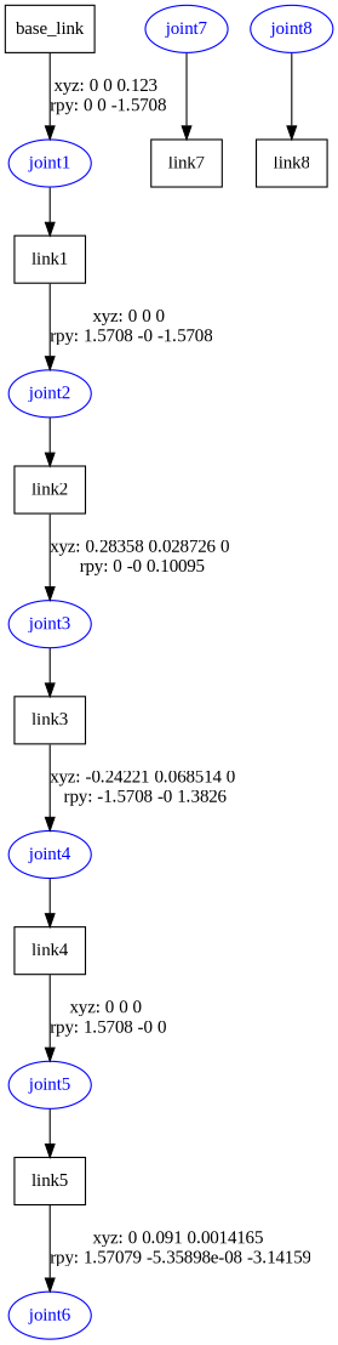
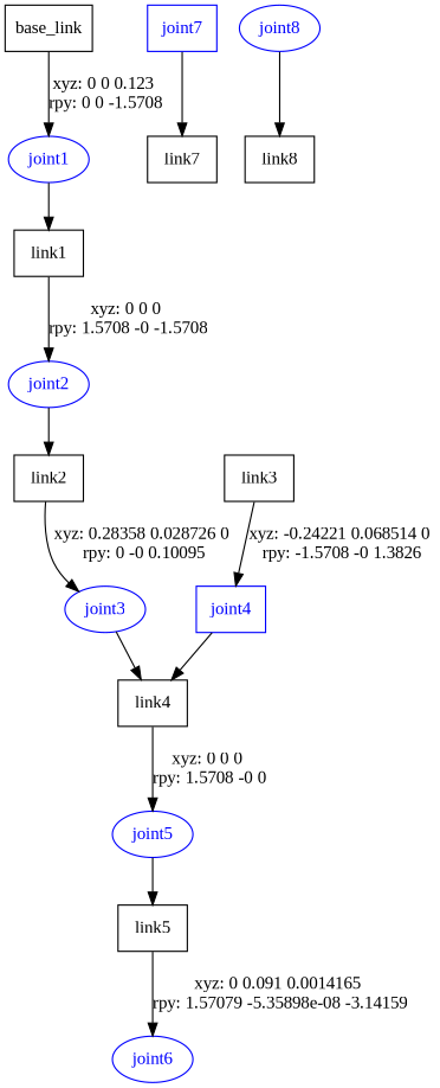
  digraph {
    fontname="Liberation Serif"
    node [fontname="Liberation Serif" shape=box]
    edge [fontname="Liberation Serif"]
    n1 [label=base_link]
    joint1 [color=blue fontcolor=blue shape=ellipse]
    n3 [label=link1]
    joint2 [color=blue fontcolor=blue shape=ellipse]
    n5 [label=link2]
    joint3 [color=blue fontcolor=blue shape=ellipse]
    n7 [label=link3]
-   joint4 [color=blue fontcolor=blue shape=ellipse]
+   joint4 [color=blue fontcolor=blue]
    n9 [label=link4]
    joint5 [color=blue fontcolor=blue shape=ellipse]
    n11 [label=link5]
    joint6 [color=blue fontcolor=blue shape=ellipse]
-   joint7 [color=blue fontcolor=blue shape=ellipse]
+   joint7 [color=blue fontcolor=blue]
    n14 [label=link7]
    joint8 [color=blue fontcolor=blue shape=ellipse]
    n16 [label=link8]
    n1 -> joint1 [label="xyz: 0 0 0.123 \nrpy: 0 0 -1.5708"]
    joint1 -> n3
    n3 -> joint2 [label="xyz: 0 0 0 \nrpy: 1.5708 -0 -1.5708"]
    joint2 -> n5
    n5 -> joint3 [label="xyz: 0.28358 0.028726 0 \nrpy: 0 -0 0.10095"]
-   joint3 -> n7
+   joint3 -> n9
    n7 -> joint4 [label="xyz: -0.24221 0.068514 0 \nrpy: -1.5708 -0 1.3826"]
    joint4 -> n9
    n9 -> joint5 [label="xyz: 0 0 0 \nrpy: 1.5708 -0 0"]
    joint5 -> n11
    n11 -> joint6 [label="xyz: 0 0.091 0.0014165 \nrpy: 1.57079 -5.35898e-08 -3.14159"]
    joint7 -> n14
    joint8 -> n16
  }
